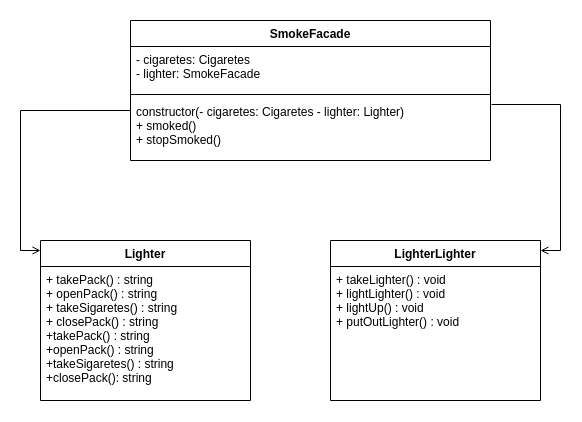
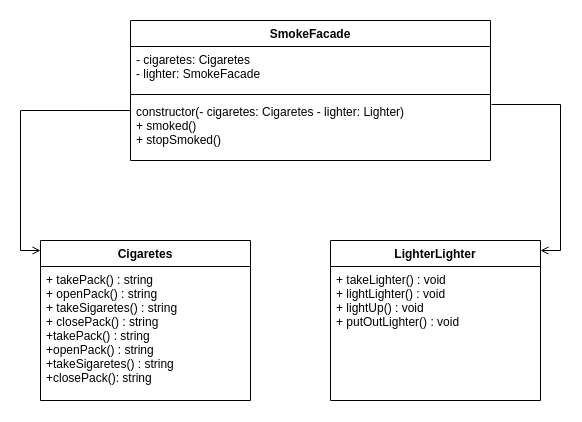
  <mxCell id="0" />
  <mxCell id="1" parent="0" />
  <mxCell id="2" value="SmokeFacade" style="swimlane;fontStyle=1;align=center;verticalAlign=top;childLayout=stackLayout;horizontal=1;startSize=26;horizontalStack=0;resizeParent=1;resizeParentMax=0;resizeLast=0;collapsible=1;marginBottom=0;" parent="1" vertex="1"><mxGeometry x="130" y="20" width="360" height="140" as="geometry" /></mxCell>
  <mxCell id="3" value="- сigaretes: Сigaretes&#10;- lighter: SmokeFacade" style="text;strokeColor=none;fillColor=none;align=left;verticalAlign=top;spacingLeft=4;spacingRight=4;overflow=hidden;rotatable=0;points=[[0,0.5],[1,0.5]];portConstraint=eastwest;" parent="2" vertex="1"><mxGeometry y="26" width="360" height="44" as="geometry" /></mxCell>
  <mxCell id="4" value="" style="line;strokeWidth=1;fillColor=none;align=left;verticalAlign=middle;spacingTop=-1;spacingLeft=3;spacingRight=3;rotatable=0;labelPosition=right;points=[];portConstraint=eastwest;" parent="2" vertex="1"><mxGeometry y="70" width="360" height="8" as="geometry" /></mxCell>
  <mxCell id="5" value="constructor(- сigaretes: Сigaretes - lighter: Lighter)&#10;+ smoked()&#10;+ stopSmoked()" style="text;strokeColor=none;fillColor=none;align=left;verticalAlign=top;spacingLeft=4;spacingRight=4;overflow=hidden;rotatable=0;points=[[0,0.5],[1,0.5]];portConstraint=eastwest;" parent="2" vertex="1"><mxGeometry y="78" width="360" height="62" as="geometry" /></mxCell>
- <mxCell id="6" value="Lighter" style="swimlane;fontStyle=1;align=center;verticalAlign=top;childLayout=stackLayout;horizontal=1;startSize=26;horizontalStack=0;resizeParent=1;resizeParentMax=0;resizeLast=0;collapsible=1;marginBottom=0;" parent="1" vertex="1"><mxGeometry x="40" y="240" width="210" height="160" as="geometry" /></mxCell>
+ <mxCell id="6" value="Cigaretes" style="swimlane;fontStyle=1;align=center;verticalAlign=top;childLayout=stackLayout;horizontal=1;startSize=26;horizontalStack=0;resizeParent=1;resizeParentMax=0;resizeLast=0;collapsible=1;marginBottom=0;" parent="1" vertex="1"><mxGeometry x="40" y="240" width="210" height="160" as="geometry" /></mxCell>
  <mxCell id="7" value="+ takePack() : string&#10;+ openPack() : string&#10;+ takeSigaretes() : string&#10;+ closePack() : string&#10;+takePack() : string&#10;+openPack() : string&#10;+takeSigaretes() : string&#10;+closePack(): string" style="text;strokeColor=none;fillColor=none;align=left;verticalAlign=top;spacingLeft=4;spacingRight=4;overflow=hidden;rotatable=0;points=[[0,0.5],[1,0.5]];portConstraint=eastwest;" parent="6" vertex="1"><mxGeometry y="26" width="210" height="134" as="geometry" /></mxCell>
  <mxCell id="8" value="LighterLighter" style="swimlane;fontStyle=1;align=center;verticalAlign=top;childLayout=stackLayout;horizontal=1;startSize=26;horizontalStack=0;resizeParent=1;resizeParentMax=0;resizeLast=0;collapsible=1;marginBottom=0;" parent="1" vertex="1"><mxGeometry x="330" y="240" width="210" height="160" as="geometry" /></mxCell>
  <mxCell id="9" value="+ takeLighter() : void&#10;+ lightLighter() : void&#10;+ lightUp() : void&#10;+ putOutLighter() : void" style="text;strokeColor=none;fillColor=none;align=left;verticalAlign=top;spacingLeft=4;spacingRight=4;overflow=hidden;rotatable=0;points=[[0,0.5],[1,0.5]];portConstraint=eastwest;" parent="8" vertex="1"><mxGeometry y="26" width="210" height="134" as="geometry" /></mxCell>
  <mxCell id="10" style="edgeStyle=orthogonalEdgeStyle;rounded=0;orthogonalLoop=1;jettySize=auto;html=1;exitX=0;exitY=0.194;exitDx=0;exitDy=0;endArrow=open;endFill=0;exitPerimeter=0;" parent="1" source="5" edge="1"><mxGeometry relative="1" as="geometry"><mxPoint x="40" y="250" as="targetPoint" /><Array as="points"><mxPoint x="20" y="110" /><mxPoint x="20" y="250" /><mxPoint x="40" y="250" /></Array></mxGeometry></mxCell>
  <mxCell id="11" style="edgeStyle=orthogonalEdgeStyle;rounded=0;orthogonalLoop=1;jettySize=auto;html=1;exitX=1.003;exitY=0.097;exitDx=0;exitDy=0;endArrow=open;endFill=0;exitPerimeter=0;" parent="1" source="5" edge="1"><mxGeometry relative="1" as="geometry"><mxPoint x="540" y="250" as="targetPoint" /><Array as="points"><mxPoint x="560" y="104" /><mxPoint x="560" y="250" /><mxPoint x="540" y="250" /></Array></mxGeometry></mxCell>
